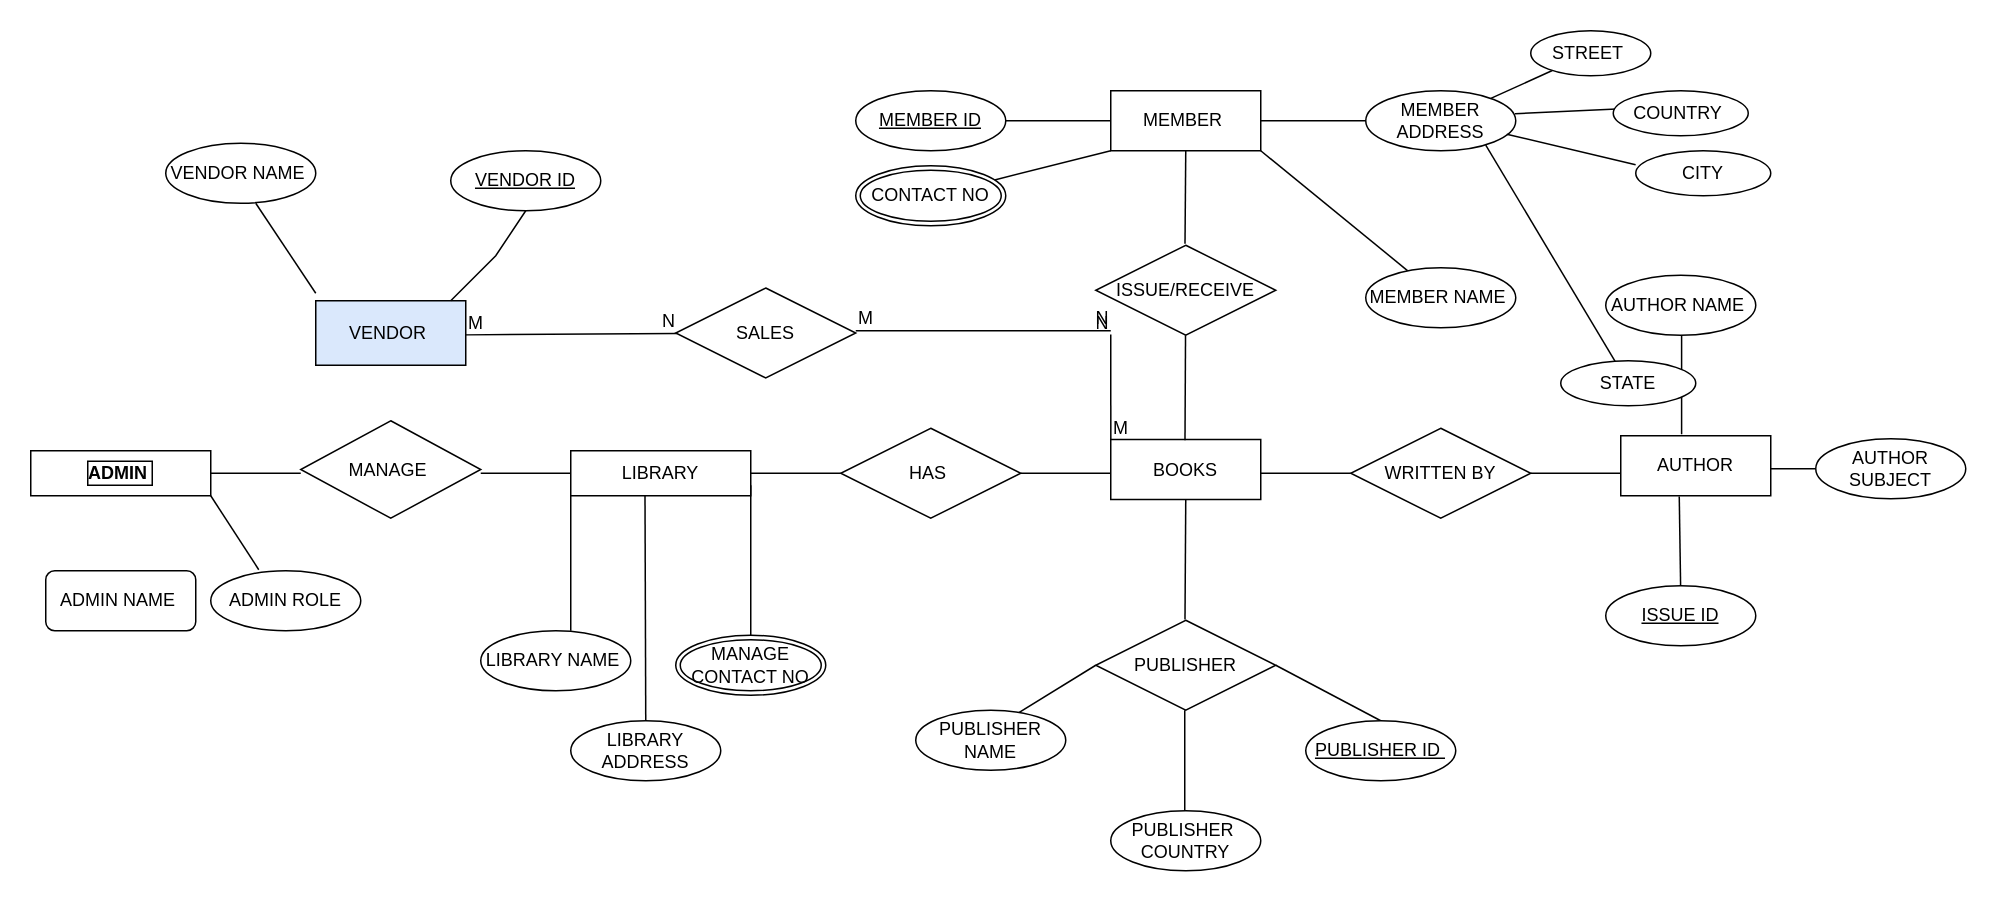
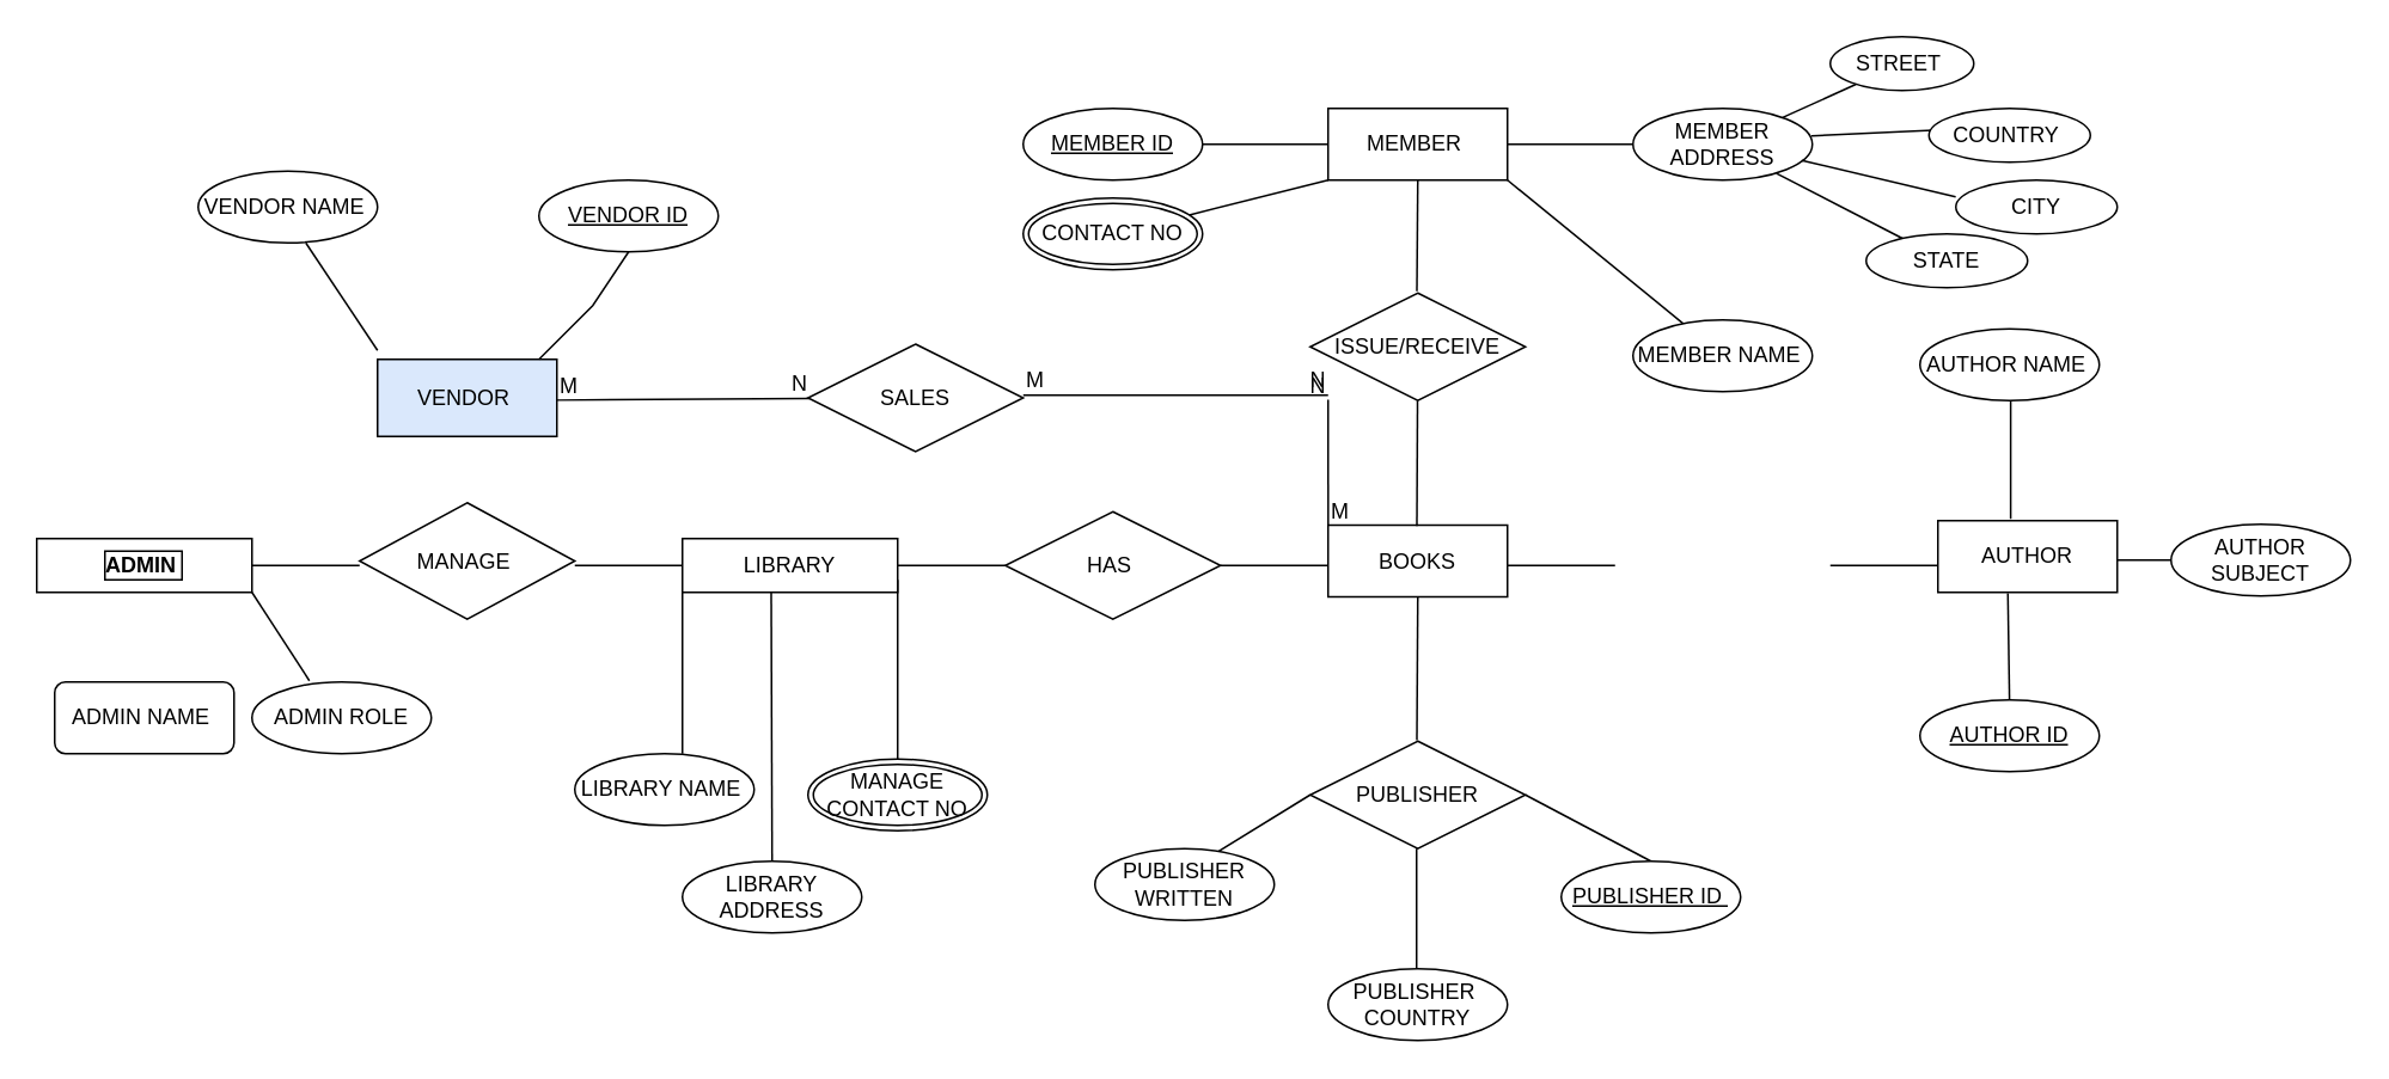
  <mxCell id="0" />
  <mxCell id="1" parent="0" />
  <mxCell id="2" value="ADMIN&amp;nbsp;" style="rounded=0;whiteSpace=wrap;html=1;fontStyle=1;labelBackgroundColor=default;labelBorderColor=default;" vertex="1" parent="1"><mxGeometry y="300" width="120" height="30" as="geometry" x="20" /></mxCell>
  <mxCell id="3" value="MANAGE&amp;nbsp;" style="shape=rhombus;perimeter=rhombusPerimeter;whiteSpace=wrap;html=1;align=center;" vertex="1" parent="1"><mxGeometry x="200" y="280" width="120" height="65" as="geometry" /></mxCell>
  <mxCell id="4" value="LIBRARY" style="whiteSpace=wrap;html=1;align=center;" vertex="1" parent="1"><mxGeometry x="380" y="300" width="120" height="30" as="geometry" /></mxCell>
  <mxCell id="5" value="" style="line;strokeWidth=1;rotatable=0;dashed=0;labelPosition=right;align=left;verticalAlign=middle;spacingTop=0;spacingLeft=6;points=[];portConstraint=eastwest;" vertex="1" parent="1"><mxGeometry x="500" y="310" width="60" height="10" as="geometry" /></mxCell>
  <mxCell id="6" value="" style="line;strokeWidth=1;rotatable=0;dashed=0;labelPosition=right;align=left;verticalAlign=middle;spacingTop=0;spacingLeft=6;points=[];portConstraint=eastwest;" vertex="1" parent="1"><mxGeometry x="140" y="310" width="60" height="10" as="geometry" /></mxCell>
  <mxCell id="7" value="" style="line;strokeWidth=1;rotatable=0;dashed=0;labelPosition=right;align=left;verticalAlign=middle;spacingTop=0;spacingLeft=6;points=[];portConstraint=eastwest;" vertex="1" parent="1"><mxGeometry x="320" y="300" width="60" height="30" as="geometry" /></mxCell>
  <mxCell id="8" value="HAS&amp;nbsp;" style="shape=rhombus;perimeter=rhombusPerimeter;whiteSpace=wrap;html=1;align=center;" vertex="1" parent="1"><mxGeometry x="560" y="285" width="120" height="60" as="geometry" /></mxCell>
  <mxCell id="9" value="" style="line;strokeWidth=1;rotatable=0;dashed=0;labelPosition=right;align=left;verticalAlign=middle;spacingTop=0;spacingLeft=6;points=[];portConstraint=eastwest;" vertex="1" parent="1"><mxGeometry x="680" y="310" width="60" height="10" as="geometry" /></mxCell>
  <mxCell id="10" value="BOOKS" style="whiteSpace=wrap;html=1;align=center;" vertex="1" parent="1"><mxGeometry x="740" y="292.5" width="100" height="40" as="geometry" /></mxCell>
  <mxCell id="11" value="" style="line;strokeWidth=1;rotatable=0;dashed=0;labelPosition=right;align=left;verticalAlign=middle;spacingTop=0;spacingLeft=6;points=[];portConstraint=eastwest;" vertex="1" parent="1"><mxGeometry x="840" y="310" width="60" height="10" as="geometry" /></mxCell>
- <mxCell id="12" value="WRITTEN BY" style="shape=rhombus;perimeter=rhombusPerimeter;whiteSpace=wrap;html=1;align=center;" vertex="1" parent="1"><mxGeometry x="900" y="285" width="120" height="60" as="geometry" /></mxCell>
  <mxCell id="13" value="" style="line;strokeWidth=1;rotatable=0;dashed=0;labelPosition=right;align=left;verticalAlign=middle;spacingTop=0;spacingLeft=6;points=[];portConstraint=eastwest;" vertex="1" parent="1"><mxGeometry x="1020" y="310" width="60" height="10" as="geometry" /></mxCell>
  <mxCell id="14" value="AUTHOR" style="whiteSpace=wrap;html=1;align=center;" vertex="1" parent="1"><mxGeometry x="1080" y="290" width="100" height="40" as="geometry" /></mxCell>
  <mxCell id="15" value="PUBLISHER" style="shape=rhombus;perimeter=rhombusPerimeter;whiteSpace=wrap;html=1;align=center;" vertex="1" parent="1"><mxGeometry x="730" y="413" width="120" height="60" as="geometry" /></mxCell>
  <mxCell id="16" value="" style="endArrow=none;html=1;rounded=0;" edge="1" parent="1"><mxGeometry relative="1" as="geometry"><mxPoint x="789.5" y="412.5" as="sourcePoint" /><mxPoint x="790" y="332.5" as="targetPoint" /></mxGeometry></mxCell>
  <mxCell id="17" value="" style="endArrow=none;html=1;rounded=0;" edge="1" parent="1" target="18"><mxGeometry relative="1" as="geometry"><mxPoint x="789.5" y="293" as="sourcePoint" /><mxPoint x="789.5" y="193" as="targetPoint" /></mxGeometry></mxCell>
  <mxCell id="18" value="ISSUE/RECEIVE" style="shape=rhombus;perimeter=rhombusPerimeter;whiteSpace=wrap;html=1;align=center;" vertex="1" parent="1"><mxGeometry x="730" y="163" width="120" height="60" as="geometry" /></mxCell>
  <mxCell id="19" value="" style="endArrow=none;html=1;rounded=0;" edge="1" parent="1"><mxGeometry relative="1" as="geometry"><mxPoint x="789.5" y="162" as="sourcePoint" /><mxPoint x="790" y="100" as="targetPoint" /></mxGeometry></mxCell>
  <mxCell id="20" value="MEMBER&amp;nbsp;" style="whiteSpace=wrap;html=1;align=center;" vertex="1" parent="1"><mxGeometry x="740" y="60" width="100" height="40" as="geometry" /></mxCell>
  <mxCell id="21" value="VENDOR&amp;nbsp;" style="whiteSpace=wrap;html=1;align=center;fillColor=#dae8fc;" vertex="1" parent="1"><mxGeometry x="210" y="200" width="100" height="43" as="geometry" /></mxCell>
  <mxCell id="22" value="" style="endArrow=none;html=1;rounded=0;" edge="1" parent="1" target="28"><mxGeometry relative="1" as="geometry"><mxPoint x="310" y="222.75" as="sourcePoint" /><mxPoint x="740" y="223" as="targetPoint" /></mxGeometry></mxCell>
  <mxCell id="23" value="M" style="resizable=0;html=1;whiteSpace=wrap;align=left;verticalAlign=bottom;" connectable="0" vertex="1" parent="22"><mxGeometry x="-1" relative="1" as="geometry" /></mxCell>
  <mxCell id="24" value="N" style="resizable=0;html=1;whiteSpace=wrap;align=right;verticalAlign=bottom;" connectable="0" vertex="1" parent="22"><mxGeometry x="1" relative="1" as="geometry" /></mxCell>
  <mxCell id="25" value="" style="endArrow=none;html=1;rounded=0;exitX=0.667;exitY=0.583;exitDx=0;exitDy=0;exitPerimeter=0;" edge="1" parent="1"><mxGeometry relative="1" as="geometry"><mxPoint x="740.04" y="292.5" as="sourcePoint" /><mxPoint x="740" y="222.52" as="targetPoint" /></mxGeometry></mxCell>
  <mxCell id="26" value="M" style="resizable=0;html=1;whiteSpace=wrap;align=left;verticalAlign=bottom;" connectable="0" vertex="1" parent="25"><mxGeometry x="-1" relative="1" as="geometry" /></mxCell>
  <mxCell id="27" value="N" style="resizable=0;html=1;whiteSpace=wrap;align=right;verticalAlign=bottom;" connectable="0" vertex="1" parent="25"><mxGeometry x="1" relative="1" as="geometry" /></mxCell>
  <mxCell id="28" value="SALES" style="shape=rhombus;perimeter=rhombusPerimeter;whiteSpace=wrap;html=1;align=center;" vertex="1" parent="1"><mxGeometry x="450" y="191.5" width="120" height="60" as="geometry" /></mxCell>
  <mxCell id="29" value="" style="endArrow=none;html=1;rounded=0;" edge="1" parent="1"><mxGeometry relative="1" as="geometry"><mxPoint x="570" y="220" as="sourcePoint" /><mxPoint x="740" y="220" as="targetPoint" /></mxGeometry></mxCell>
  <mxCell id="30" value="M" style="resizable=0;html=1;whiteSpace=wrap;align=left;verticalAlign=bottom;" connectable="0" vertex="1" parent="29"><mxGeometry x="-1" relative="1" as="geometry" /></mxCell>
  <mxCell id="31" value="N" style="resizable=0;html=1;whiteSpace=wrap;align=right;verticalAlign=bottom;" connectable="0" vertex="1" parent="29"><mxGeometry x="1" relative="1" as="geometry" /></mxCell>
  <mxCell id="32" value="ADMIN NAME&amp;nbsp;" style="whiteSpace=wrap;html=1;align=center;rounded=1;" vertex="1" parent="1"><mxGeometry x="30" y="380" width="100" height="40" as="geometry" /></mxCell>
  <mxCell id="33" value="" style="endArrow=none;html=1;rounded=0;exitX=0.22;exitY=-0.017;exitDx=0;exitDy=0;exitPerimeter=0;" edge="1" parent="1"><mxGeometry relative="1" as="geometry"><mxPoint x="172" y="379.32" as="sourcePoint" /><mxPoint x="140" y="330" as="targetPoint" /></mxGeometry></mxCell>
  <mxCell id="34" value="ADMIN ROLE" style="ellipse;whiteSpace=wrap;html=1;align=center;" vertex="1" parent="1"><mxGeometry x="140" y="380" width="100" height="40" as="geometry" /></mxCell>
  <mxCell id="35" value="LIBRARY NAME&amp;nbsp;" style="ellipse;whiteSpace=wrap;html=1;align=center;" vertex="1" parent="1"><mxGeometry x="320" y="420" width="100" height="40" as="geometry" /></mxCell>
  <mxCell id="36" value="MANAGE CONTACT NO" style="ellipse;shape=doubleEllipse;margin=3;whiteSpace=wrap;html=1;align=center;" vertex="1" parent="1"><mxGeometry x="450" y="423" width="100" height="40" as="geometry" /></mxCell>
  <mxCell id="37" value="" style="endArrow=none;html=1;rounded=0;exitX=0.7;exitY=0;exitDx=0;exitDy=0;exitPerimeter=0;" edge="1" parent="1"><mxGeometry relative="1" as="geometry"><mxPoint x="380" y="420" as="sourcePoint" /><mxPoint x="380" y="330" as="targetPoint" /></mxGeometry></mxCell>
  <mxCell id="38" value="" style="endArrow=none;html=1;rounded=0;" edge="1" parent="1"><mxGeometry relative="1" as="geometry"><mxPoint x="500" y="423" as="sourcePoint" /><mxPoint x="500" y="323" as="targetPoint" /></mxGeometry></mxCell>
  <mxCell id="39" value="" style="endArrow=none;html=1;rounded=0;" edge="1" parent="1" target="40"><mxGeometry relative="1" as="geometry"><mxPoint x="440" y="490" as="sourcePoint" /><mxPoint x="439.5" y="330" as="targetPoint" /></mxGeometry></mxCell>
  <mxCell id="40" value="LIBRARY ADDRESS" style="ellipse;whiteSpace=wrap;html=1;align=center;" vertex="1" parent="1"><mxGeometry x="380" y="480" width="100" height="40" as="geometry" /></mxCell>
  <mxCell id="41" value="" style="endArrow=none;html=1;rounded=0;" edge="1" parent="1"><mxGeometry relative="1" as="geometry"><mxPoint x="429.5" y="330" as="sourcePoint" /><mxPoint x="430" y="480" as="targetPoint" /></mxGeometry></mxCell>
  <mxCell id="42" value="" style="endArrow=none;html=1;rounded=0;entryX=0;entryY=0.5;entryDx=0;entryDy=0;" edge="1" parent="1" target="15"><mxGeometry relative="1" as="geometry"><mxPoint x="670" y="480" as="sourcePoint" /><mxPoint x="730" y="440" as="targetPoint" /></mxGeometry></mxCell>
- <mxCell id="43" value="PUBLISHER NAME" style="ellipse;whiteSpace=wrap;html=1;align=center;" vertex="1" parent="1"><mxGeometry x="610" y="473" width="100" height="40" as="geometry" /></mxCell>
+ <mxCell id="43" value="PUBLISHER WRITTEN" style="ellipse;whiteSpace=wrap;html=1;align=center;" vertex="1" parent="1"><mxGeometry x="610" y="473" width="100" height="40" as="geometry" /></mxCell>
  <mxCell id="44" value="" style="endArrow=none;html=1;rounded=0;" edge="1" parent="1"><mxGeometry relative="1" as="geometry"><mxPoint x="901.589" y="505.804" as="sourcePoint" /><mxPoint x="920" y="500" as="targetPoint" /></mxGeometry></mxCell>
  <mxCell id="45" value="" style="endArrow=none;html=1;rounded=0;entryX=0.5;entryY=0;entryDx=0;entryDy=0;" edge="1" parent="1" target="46"><mxGeometry relative="1" as="geometry"><mxPoint x="850" y="443" as="sourcePoint" /><mxPoint x="920" y="477" as="targetPoint" /></mxGeometry></mxCell>
  <mxCell id="46" value="PUBLISHER ID&amp;nbsp;" style="ellipse;whiteSpace=wrap;html=1;align=center;fontStyle=4;" vertex="1" parent="1"><mxGeometry x="870" y="480" width="100" height="40" as="geometry" /></mxCell>
  <mxCell id="47" value="" style="endArrow=none;html=1;rounded=0;" edge="1" parent="1"><mxGeometry relative="1" as="geometry"><mxPoint x="789.33" y="553" as="sourcePoint" /><mxPoint x="789.33" y="473" as="targetPoint" /><Array as="points" /></mxGeometry></mxCell>
  <mxCell id="48" value="PUBLISHER&amp;nbsp;&lt;div&gt;COUNTRY&lt;/div&gt;" style="ellipse;whiteSpace=wrap;html=1;align=center;" vertex="1" parent="1"><mxGeometry x="740" y="540" width="100" height="40" as="geometry" /></mxCell>
  <mxCell id="49" value="" style="endArrow=none;html=1;rounded=0;exitX=0.39;exitY=1.112;exitDx=0;exitDy=0;exitPerimeter=0;" edge="1" parent="1"><mxGeometry relative="1" as="geometry"><mxPoint x="1119" y="330.48" as="sourcePoint" /><mxPoint x="1120" y="396" as="targetPoint" /></mxGeometry></mxCell>
- <mxCell id="50" value="ISSUE ID" style="ellipse;whiteSpace=wrap;html=1;align=center;fontStyle=4;" vertex="1" parent="1"><mxGeometry x="1070" y="390" width="100" height="40" as="geometry" /></mxCell>
+ <mxCell id="50" value="AUTHOR ID" style="ellipse;whiteSpace=wrap;html=1;align=center;fontStyle=4;" vertex="1" parent="1"><mxGeometry x="1070" y="390" width="100" height="40" as="geometry" /></mxCell>
  <mxCell id="51" value="" style="endArrow=none;html=1;rounded=0;" edge="1" parent="1"><mxGeometry relative="1" as="geometry"><mxPoint x="1120.57" y="289" as="sourcePoint" /><mxPoint x="1120.57" y="219" as="targetPoint" /></mxGeometry></mxCell>
  <mxCell id="52" value="AUTHOR NAME&amp;nbsp;" style="ellipse;whiteSpace=wrap;html=1;align=center;" vertex="1" parent="1"><mxGeometry x="1070" y="183" width="100" height="40" as="geometry" /></mxCell>
  <mxCell id="53" value="" style="endArrow=none;html=1;rounded=0;" edge="1" parent="1" target="54"><mxGeometry relative="1" as="geometry"><mxPoint x="1180" y="312" as="sourcePoint" /><mxPoint x="1260" y="312" as="targetPoint" /></mxGeometry></mxCell>
  <mxCell id="54" value="AUTHOR SUBJECT" style="ellipse;whiteSpace=wrap;html=1;align=center;" vertex="1" parent="1"><mxGeometry x="1210" y="292" width="100" height="40" as="geometry" /></mxCell>
  <mxCell id="55" value="" style="endArrow=none;html=1;rounded=0;" edge="1" parent="1" target="56"><mxGeometry relative="1" as="geometry"><mxPoint x="650" y="80" as="sourcePoint" /><mxPoint x="740" y="79.52" as="targetPoint" /></mxGeometry></mxCell>
  <mxCell id="56" value="MEMBER ID" style="ellipse;whiteSpace=wrap;html=1;align=center;fontStyle=4;" vertex="1" parent="1"><mxGeometry x="570" y="60" width="100" height="40" as="geometry" /></mxCell>
  <mxCell id="57" value="" style="endArrow=none;html=1;rounded=0;exitX=1;exitY=0.5;exitDx=0;exitDy=0;" edge="1" parent="1" source="56"><mxGeometry relative="1" as="geometry"><mxPoint x="680" y="80" as="sourcePoint" /><mxPoint x="740" y="80" as="targetPoint" /></mxGeometry></mxCell>
  <mxCell id="58" value="" style="endArrow=none;html=1;rounded=0;" edge="1" parent="1"><mxGeometry relative="1" as="geometry"><mxPoint x="840" y="80" as="sourcePoint" /><mxPoint x="920" y="80" as="targetPoint" /></mxGeometry></mxCell>
  <mxCell id="59" value="MEMBER ADDRESS" style="ellipse;whiteSpace=wrap;html=1;align=center;" vertex="1" parent="1"><mxGeometry x="910" y="60" width="100" height="40" as="geometry" /></mxCell>
  <mxCell id="60" value="" style="endArrow=none;html=1;rounded=0;exitX=1;exitY=1;exitDx=0;exitDy=0;" edge="1" parent="1" source="20" target="61"><mxGeometry relative="1" as="geometry"><mxPoint x="730" y="170" as="sourcePoint" /><mxPoint x="890" y="150" as="targetPoint" /></mxGeometry></mxCell>
  <mxCell id="61" value="MEMBER NAME&amp;nbsp;" style="ellipse;whiteSpace=wrap;html=1;align=center;" vertex="1" parent="1"><mxGeometry x="910" y="178" width="100" height="40" as="geometry" /></mxCell>
  <mxCell id="62" value="" style="endArrow=none;html=1;rounded=0;exitX=0;exitY=1;exitDx=0;exitDy=0;" edge="1" parent="1" source="20"><mxGeometry relative="1" as="geometry"><mxPoint x="650" y="130" as="sourcePoint" /><mxPoint x="662.528" y="119.482" as="targetPoint" /></mxGeometry></mxCell>
  <mxCell id="63" value="CONTACT NO" style="ellipse;shape=doubleEllipse;margin=3;whiteSpace=wrap;html=1;align=center;" vertex="1" parent="1"><mxGeometry x="570" y="110" width="100" height="40" as="geometry" /></mxCell>
  <mxCell id="64" value="" style="endArrow=none;html=1;rounded=0;" edge="1" parent="1" source="59" target="65"><mxGeometry relative="1" as="geometry"><mxPoint x="930" y="70" as="sourcePoint" /><mxPoint x="1040" y="50" as="targetPoint" /></mxGeometry></mxCell>
  <mxCell id="65" value="STREET&amp;nbsp;" style="ellipse;whiteSpace=wrap;html=1;align=center;" vertex="1" parent="1"><mxGeometry x="1020" y="20" width="80" height="30" as="geometry" /></mxCell>
  <mxCell id="66" value="" style="endArrow=none;html=1;rounded=0;exitX=1.025;exitY=0.382;exitDx=0;exitDy=0;exitPerimeter=0;" edge="1" parent="1"><mxGeometry relative="1" as="geometry"><mxPoint x="1009.5" y="75.28" as="sourcePoint" /><mxPoint x="1077.299" y="72.185" as="targetPoint" /></mxGeometry></mxCell>
  <mxCell id="67" value="COUNTRY&amp;nbsp;" style="ellipse;whiteSpace=wrap;html=1;align=center;" vertex="1" parent="1"><mxGeometry x="1075" y="60" width="90" height="30" as="geometry" /></mxCell>
  <mxCell id="68" value="" style="endArrow=none;html=1;rounded=0;exitX=1;exitY=0.75;exitDx=0;exitDy=0;exitPerimeter=0;entryX=-0.001;entryY=0.313;entryDx=0;entryDy=0;entryPerimeter=0;" edge="1" parent="1" target="69"><mxGeometry relative="1" as="geometry"><mxPoint x="1004" y="89" as="sourcePoint" /><mxPoint x="1094" y="99" as="targetPoint" /></mxGeometry></mxCell>
  <mxCell id="69" value="CITY" style="ellipse;whiteSpace=wrap;html=1;align=center;" vertex="1" parent="1"><mxGeometry x="1090" y="100" width="90" height="30" as="geometry" /></mxCell>
  <mxCell id="70" value="" style="endArrow=none;html=1;rounded=0;exitX=0.931;exitY=0.156;exitDx=0;exitDy=0;exitPerimeter=0;" edge="1" parent="1" target="71"><mxGeometry relative="1" as="geometry"><mxPoint x="990" y="96.24" as="sourcePoint" /><mxPoint x="1060" y="130" as="targetPoint" /></mxGeometry></mxCell>
- <mxCell id="71" value="STATE" style="ellipse;whiteSpace=wrap;html=1;align=center;" vertex="1" parent="1"><mxGeometry x="1040" y="240" width="90" height="30" as="geometry" /></mxCell>
+ <mxCell id="71" value="STATE" style="ellipse;whiteSpace=wrap;html=1;align=center;" vertex="1" parent="1"><mxGeometry x="1040" y="130" width="90" height="30" as="geometry" /></mxCell>
  <mxCell id="72" value="VENDOR NAME&amp;nbsp;" style="ellipse;whiteSpace=wrap;html=1;align=center;" vertex="1" parent="1"><mxGeometry x="110" y="95" width="100" height="40" as="geometry" /></mxCell>
  <mxCell id="73" value="" style="endArrow=none;html=1;rounded=0;" edge="1" parent="1"><mxGeometry relative="1" as="geometry"><mxPoint x="170" y="135" as="sourcePoint" /><mxPoint x="210" y="195" as="targetPoint" /></mxGeometry></mxCell>
  <mxCell id="74" value="VENDOR ID" style="ellipse;whiteSpace=wrap;html=1;align=center;fontStyle=4;" vertex="1" parent="1"><mxGeometry x="300" y="100" width="100" height="40" as="geometry" /></mxCell>
  <mxCell id="75" value="" style="endArrow=none;html=1;rounded=0;" edge="1" parent="1"><mxGeometry relative="1" as="geometry"><mxPoint x="300" y="200" as="sourcePoint" /><mxPoint x="350" y="140" as="targetPoint" /><Array as="points"><mxPoint x="330" y="170" /></Array></mxGeometry></mxCell>
